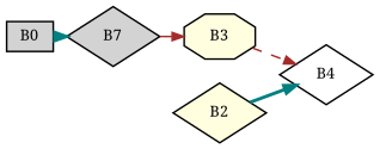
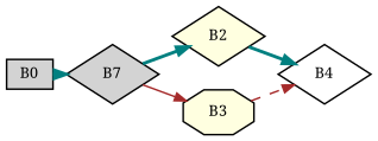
  digraph {
    fontname="Noto Serif"
    nodesep=0.2
    rankdir=LR
    ranksep=0.1
    node [fillcolor=lightgrey fontname="Noto Serif" fontsize=9 shape=diamond style=filled]
    edge [arrowsize=.7 color=teal fontname="Noto Serif" labelangle=-45 labeldistance=1.0 labelfontsize=9 style=bold weight=2]
    n1 [height=.2 label=B0 shape=box width=.2]
    n2 [height=.2 label=B7 width=.2]
    n3 [fillcolor=lightyellow height=.2 label=B2 width=.2]
    n4 [fillcolor=lightyellow height=.2 label=B3 shape=octagon width=.2]
    n5 [fillcolor=white height=.2 label=B4 width=.2]
    n1 -> n2
+   n2 -> n3
    n2 -> n4 [color=brown style=solid]
    n3 -> n5
    n4 -> n5 [color=brown style=dashed]
  }
